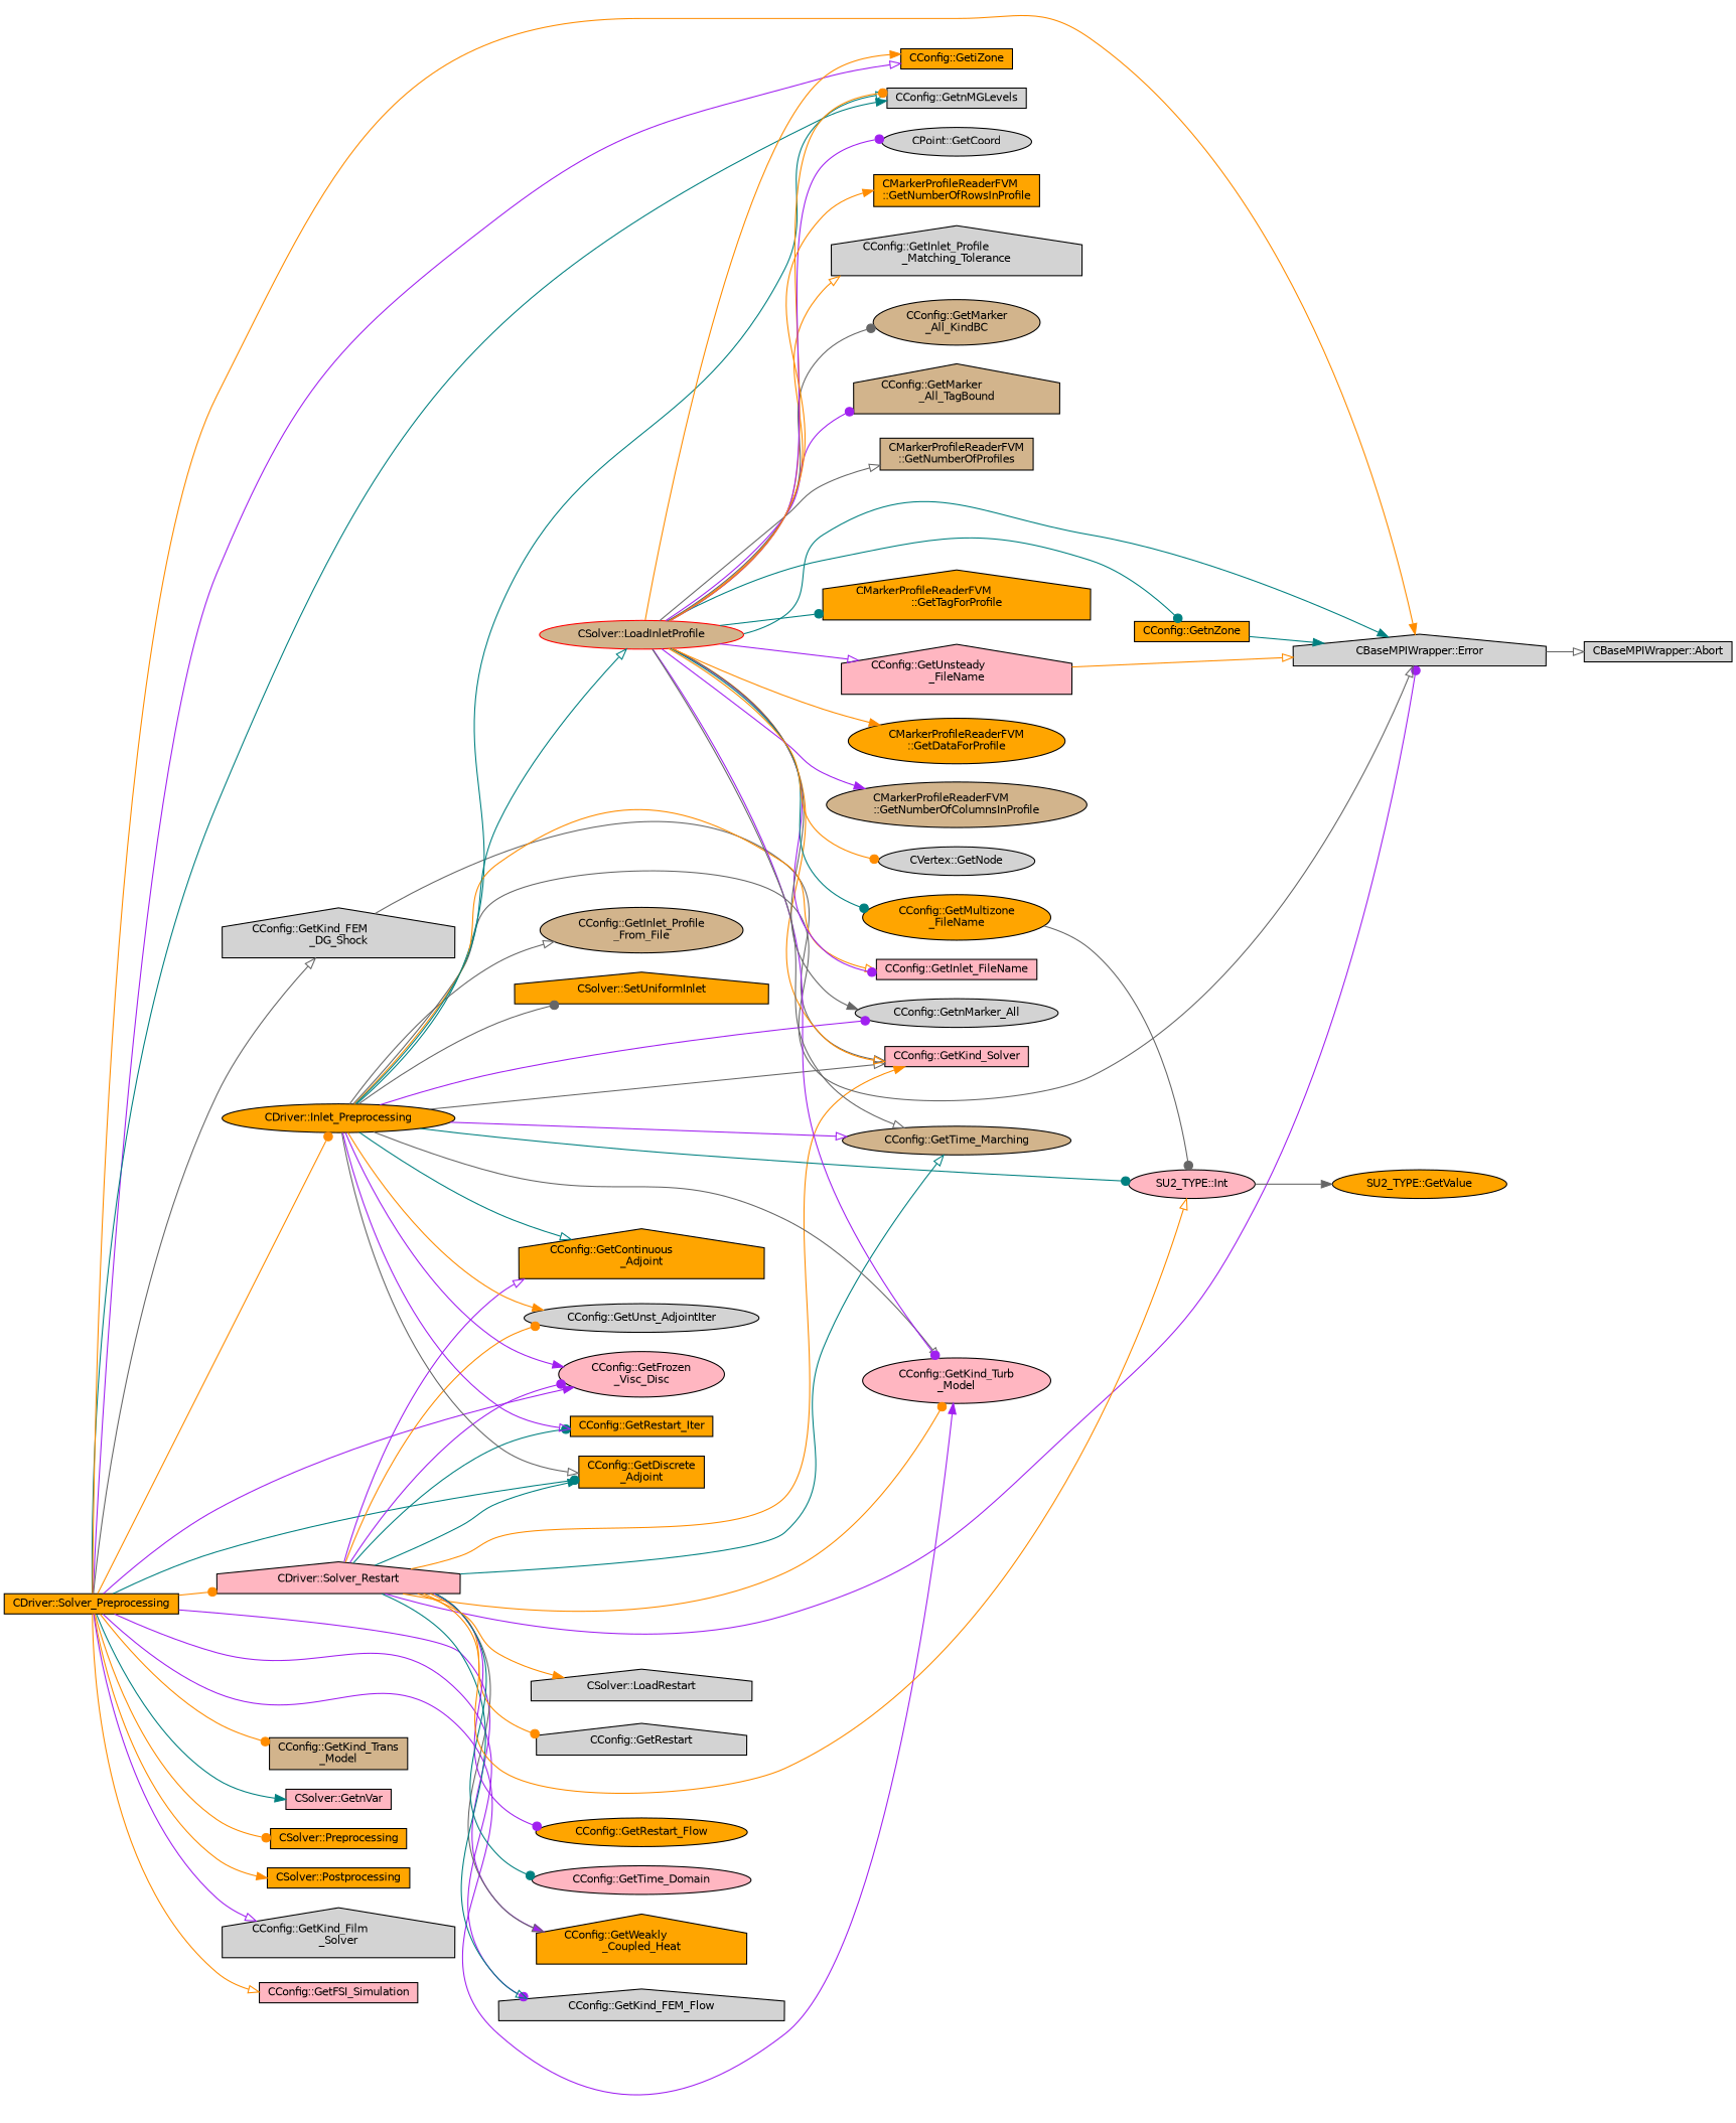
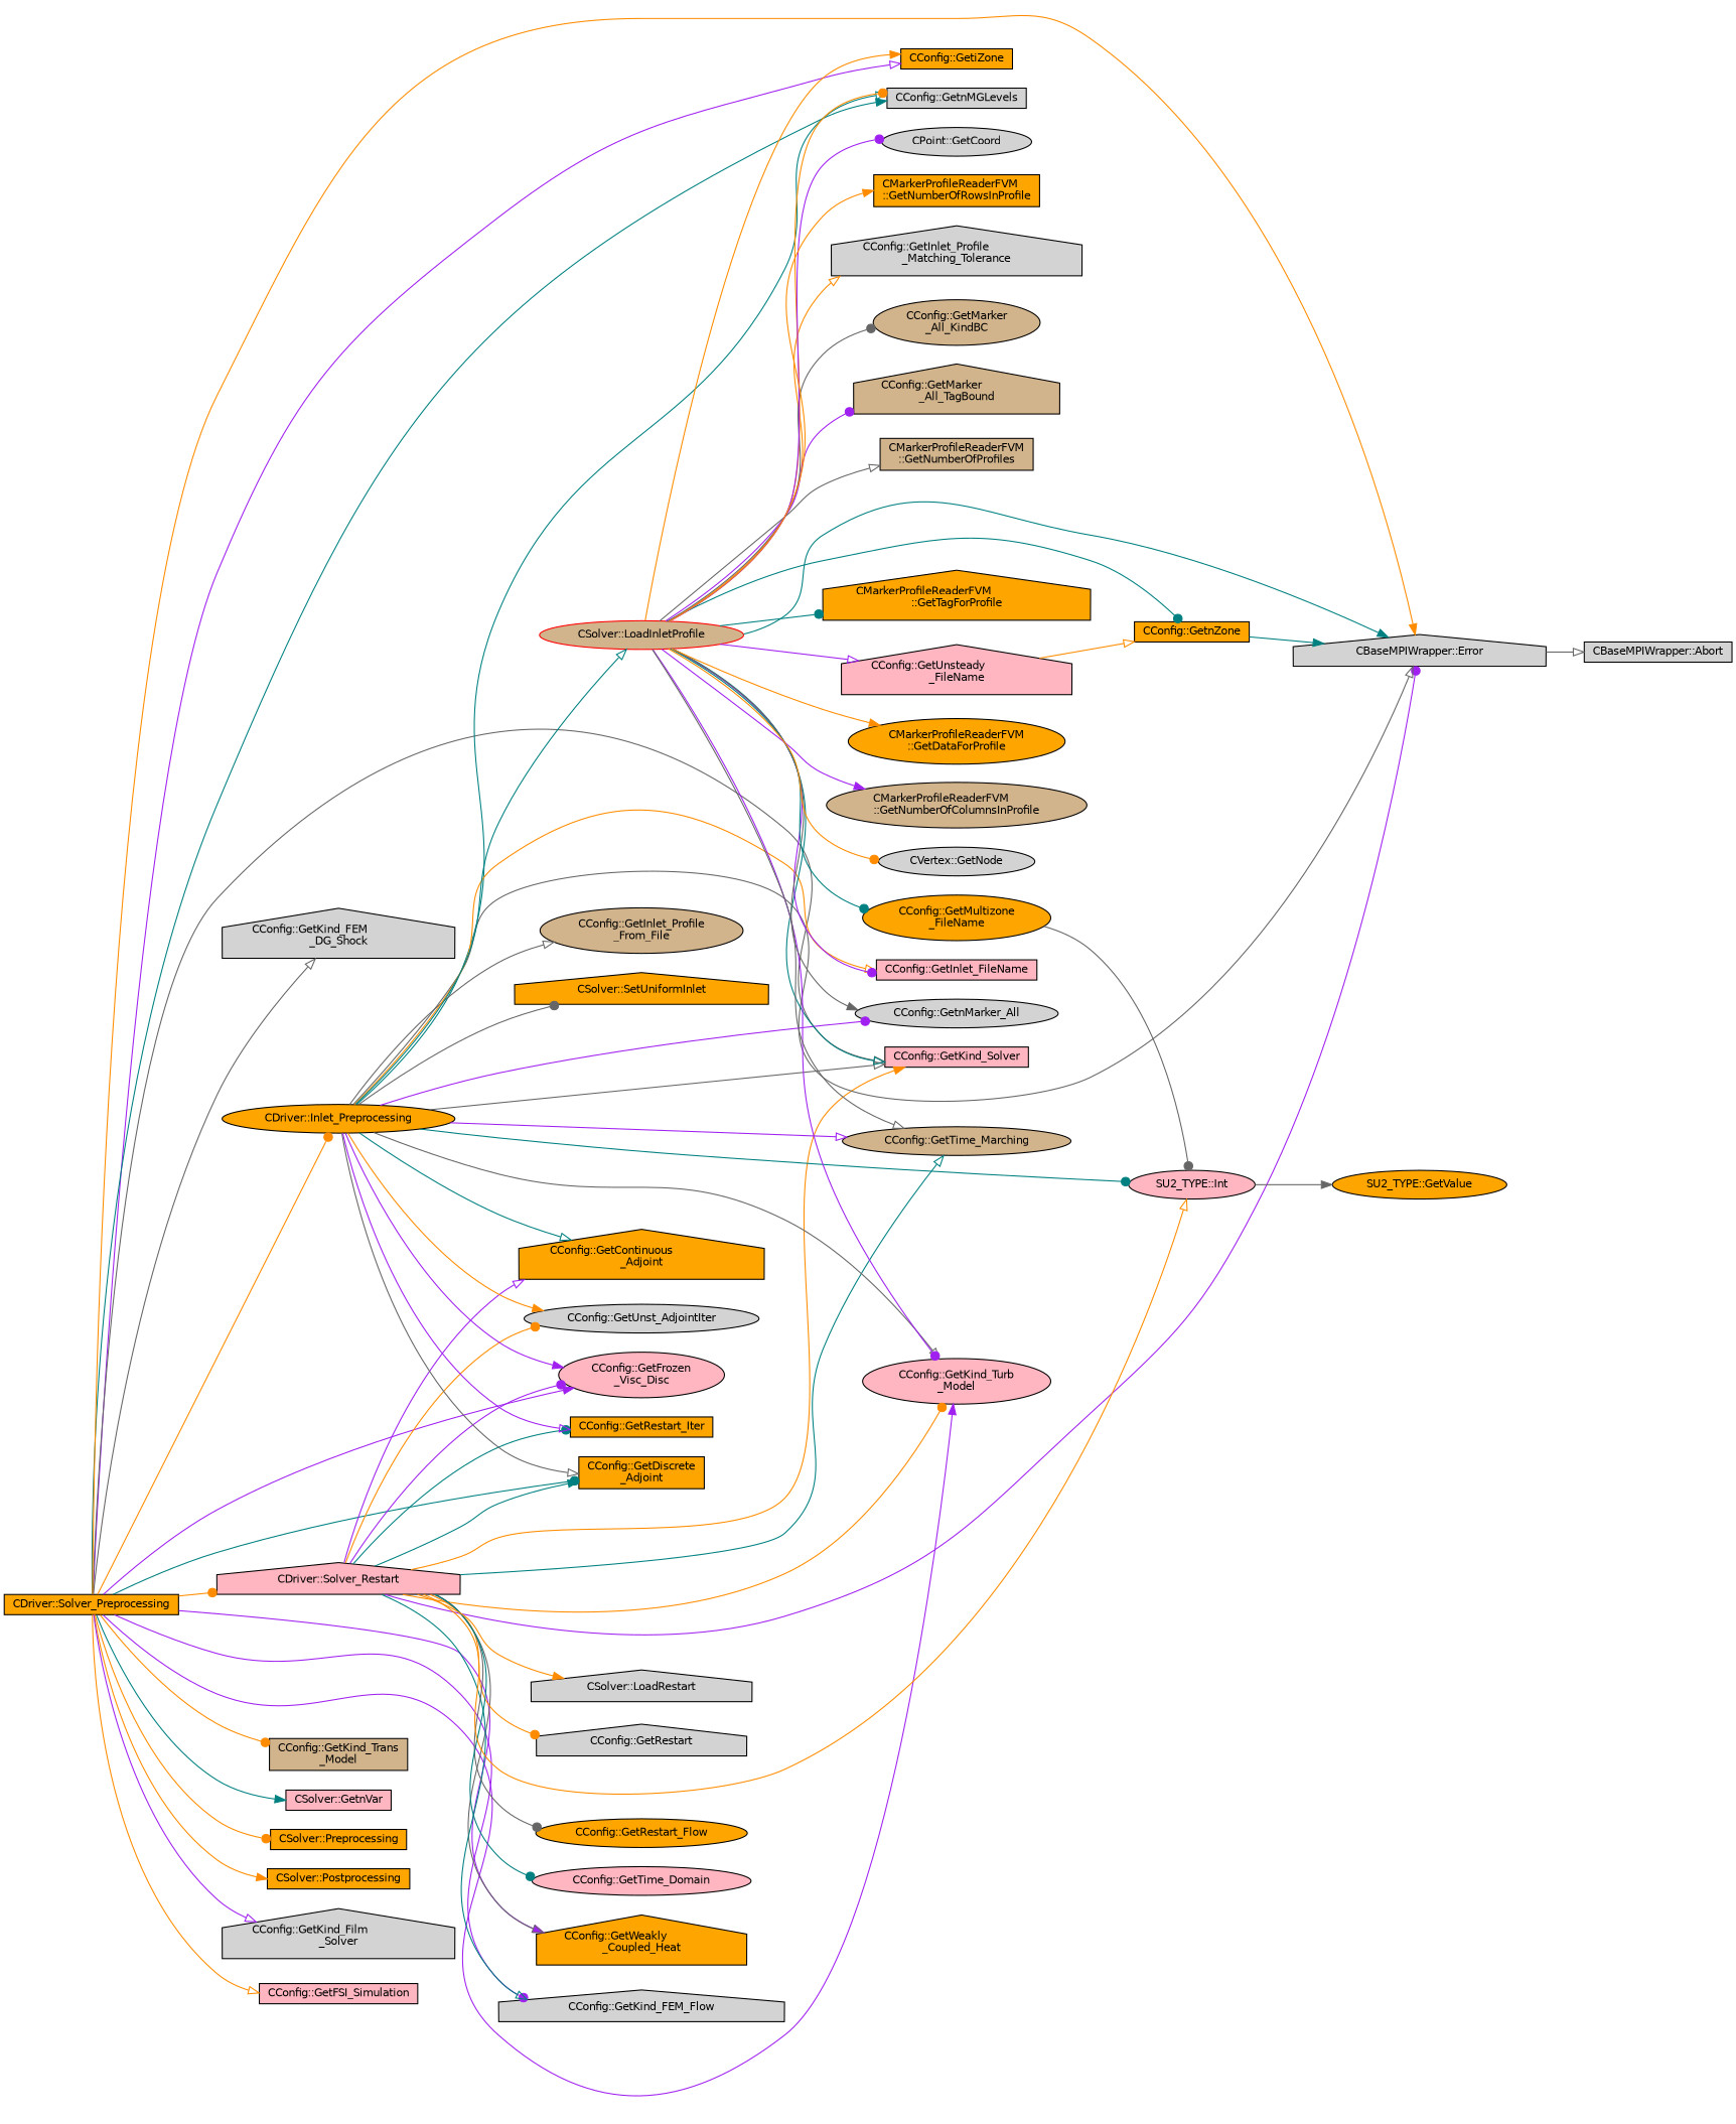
  digraph {
    rankdir=LR
    node [color=black fillcolor=orange fontname=Helvetica fontsize=10 shape=ellipse style=filled]
    edge [arrowhead=onormal color=darkorange fontname=Helvetica fontsize=10 labelfontname=Helvetica labelfontsize=10 style=solid]
    n1 [fontcolor=black height=0.2 label="CDriver::Solver_Preprocessing" shape=box width=0.4]
    n2 [height=0.2 label="CConfig::GetiZone" shape=box width=0.4]
    n3 [fillcolor=lightgrey height=0.2 label="CConfig::GetnMGLevels" shape=box width=0.4]
    n4 [fillcolor=lightpink height=0.2 label="CConfig::GetKind_Solver" shape=box width=0.4]
    n5 [height=0.2 label="CConfig::GetWeakly\l_Coupled_Heat" shape=house width=0.4]
    n6 [fillcolor=tan height=0.2 label="CConfig::GetKind_Trans\l_Model" shape=box width=0.4]
    n7 [fillcolor=lightpink height=0.2 label="CConfig::GetKind_Turb\l_Model" width=0.4]
    n8 [fillcolor=lightpink height=0.2 label="CConfig::GetFrozen\l_Visc_Disc" width=0.4]
    n9 [fillcolor=lightgrey height=0.2 label="CConfig::GetKind_FEM_Flow" shape=house width=0.4]
    n10 [fillcolor=lightgrey height=0.2 label="CConfig::GetKind_FEM\l_DG_Shock" shape=house width=0.4]
    n11 [fillcolor=lightgrey height=0.2 label="CBaseMPIWrapper::Error" shape=house width=0.4]
    n12 [fillcolor=lightpink height=0.2 label="CSolver::GetnVar" shape=box width=0.4]
    n13 [height=0.2 label="CSolver::Preprocessing" shape=box width=0.4]
    n14 [height=0.2 label="CSolver::Postprocessing" shape=box width=0.4]
    n15 [fillcolor=lightgrey height=0.2 label="CConfig::GetKind_Film\l_Solver" shape=house width=0.4]
    n16 [height=0.2 label="CConfig::GetDiscrete\l_Adjoint" shape=box width=0.4]
    n17 [fillcolor=lightpink height=0.2 label="CConfig::GetFSI_Simulation" shape=box width=0.4]
    n18 [fillcolor=lightpink height=0.2 label="CDriver::Solver_Restart" shape=house width=0.4]
    n19 [height=0.2 label="CDriver::Inlet_Preprocessing" width=0.4]
    n20 [fillcolor=lightgrey height=0.2 label="CBaseMPIWrapper::Abort" shape=box width=0.4]
    n21 [fillcolor=lightgrey height=0.2 label="CConfig::GetRestart" shape=house width=0.4]
    n22 [height=0.2 label="CConfig::GetRestart_Flow" width=0.4]
    n23 [fillcolor=tan height=0.2 label="CConfig::GetTime_Marching" width=0.4]
    n24 [height=0.2 label="CConfig::GetContinuous\l_Adjoint" shape=house width=0.4]
    n25 [fillcolor=lightpink height=0.2 label="CConfig::GetTime_Domain" width=0.4]
    n26 [fillcolor=lightpink height=0.2 label="SU2_TYPE::Int" width=0.4]
    n27 [fillcolor=lightgrey height=0.2 label="CConfig::GetUnst_AdjointIter" width=0.4]
    n28 [height=0.2 label="CConfig::GetRestart_Iter" shape=box width=0.4]
    n29 [fillcolor=lightgrey height=0.2 label="CSolver::LoadRestart" shape=house width=0.4]
    n30 [fillcolor=tan height=0.2 label="CConfig::GetInlet_Profile\l_From_File" width=0.4]
    n31 [fillcolor=lightpink height=0.2 label="CConfig::GetInlet_FileName" shape=box width=0.4]
    n32 [color=red fillcolor=tan height=0.2 label="CSolver::LoadInletProfile" width=0.4]
    n33 [fillcolor=lightgrey height=0.2 label="CConfig::GetnMarker_All" width=0.4]
    n34 [height=0.2 label="CSolver::SetUniformInlet" shape=house width=0.4]
    n35 [height=0.2 label="SU2_TYPE::GetValue" width=0.4]
    n36 [height=0.2 label="CConfig::GetnZone" shape=box width=0.4]
    n37 [height=0.2 label="CConfig::GetMultizone\l_FileName" width=0.4]
    n38 [fillcolor=lightpink height=0.2 label="CConfig::GetUnsteady\l_FileName" shape=house width=0.4]
    n39 [fillcolor=lightgrey height=0.2 label="CConfig::GetInlet_Profile\l_Matching_Tolerance" shape=house width=0.4]
    n40 [fillcolor=tan height=0.2 label="CConfig::GetMarker\l_All_KindBC" width=0.4]
    n41 [fillcolor=tan height=0.2 label="CConfig::GetMarker\l_All_TagBound" shape=house width=0.4]
    n42 [fillcolor=tan height=0.2 label="CMarkerProfileReaderFVM\l::GetNumberOfProfiles" shape=box width=0.4]
    n43 [height=0.2 label="CMarkerProfileReaderFVM\l::GetTagForProfile" shape=house width=0.4]
    n44 [height=0.2 label="CMarkerProfileReaderFVM\l::GetDataForProfile" width=0.4]
    n45 [fillcolor=tan height=0.2 label="CMarkerProfileReaderFVM\l::GetNumberOfColumnsInProfile" width=0.4]
    n46 [fillcolor=lightgrey height=0.2 label="CVertex::GetNode" width=0.4]
    n47 [fillcolor=lightgrey height=0.2 label="CPoint::GetCoord" width=0.4]
    n48 [height=0.2 label="CMarkerProfileReaderFVM\l::GetNumberOfRowsInProfile" shape=box width=0.4]
    n1 -> n2 [color=purple]
    n1 -> n3 [arrowhead=normal color=teal]
-   n10 -> n4 [color=gray40]
+   n1 -> n4 [color=gray40]
    n1 -> n5 [arrowhead=normal color=purple]
    n1 -> n6 [arrowhead=dot]
    n1 -> n7 [arrowhead=normal color=purple]
    n1 -> n8 [arrowhead=normal color=purple]
    n1 -> n9 [arrowhead=dot color=purple]
    n1 -> n10 [color=gray40]
    n1 -> n11 [arrowhead=normal]
    n1 -> n12 [arrowhead=normal color=teal]
    n1 -> n13 [arrowhead=dot]
    n1 -> n14 [arrowhead=normal]
    n1 -> n15 [color=purple]
    n1 -> n16 [arrowhead=dot color=teal]
    n1 -> n17
    n1 -> n18 [arrowhead=dot]
    n1 -> n19 [arrowhead=dot]
    n11 -> n20 [color=gray40]
    n18 -> n4 [arrowhead=normal]
    n18 -> n5 [color=gray40]
    n18 -> n7 [arrowhead=dot]
    n18 -> n8 [arrowhead=dot color=purple]
    n18 -> n9 [color=teal]
    n18 -> n11 [arrowhead=dot color=purple]
    n18 -> n16 [arrowhead=normal color=teal]
    n18 -> n21 [arrowhead=dot]
-   n18 -> n22 [arrowhead=dot color=purple]
+   n18 -> n22 [arrowhead=dot color=gray40]
    n18 -> n23 [color=teal]
    n18 -> n24 [color=purple]
    n18 -> n25 [arrowhead=dot color=teal]
    n18 -> n26
    n18 -> n27 [arrowhead=dot]
    n18 -> n28 [arrowhead=dot color=teal]
    n18 -> n29 [arrowhead=normal]
    n19 -> n3 [color=teal]
    n19 -> n4 [color=gray40]
    n19 -> n7 [color=gray40]
    n19 -> n8 [arrowhead=normal color=purple]
    n19 -> n11 [color=gray40]
    n19 -> n16 [color=gray40]
    n19 -> n23 [color=purple]
    n19 -> n24 [color=teal]
    n19 -> n26 [arrowhead=dot color=teal]
    n19 -> n27 [arrowhead=normal]
    n19 -> n28 [color=purple]
    n19 -> n30 [color=gray40]
    n19 -> n31
    n19 -> n32 [color=teal]
    n19 -> n33 [arrowhead=dot color=purple]
    n19 -> n34 [arrowhead=dot color=gray40]
    n26 -> n35 [arrowhead=normal color=gray40]
    n32 -> n2 [arrowhead=normal]
    n32 -> n3 [arrowhead=dot]
-   n32 -> n4
+   n32 -> n4 [color=teal]
    n32 -> n7 [arrowhead=dot color=purple]
    n32 -> n11 [arrowhead=normal color=teal]
    n32 -> n23 [color=gray40]
    n32 -> n31 [arrowhead=dot color=purple]
    n32 -> n33 [arrowhead=normal color=gray40]
    n32 -> n36 [arrowhead=dot color=teal]
    n32 -> n37 [arrowhead=dot color=teal]
    n32 -> n38 [color=purple]
    n32 -> n39
    n32 -> n40 [arrowhead=dot color=gray40]
    n32 -> n41 [arrowhead=dot color=purple]
    n32 -> n42 [color=gray40]
    n32 -> n43 [arrowhead=dot color=teal]
    n32 -> n44 [arrowhead=normal]
    n32 -> n45 [arrowhead=normal color=purple]
    n32 -> n46 [arrowhead=dot]
    n32 -> n47 [arrowhead=dot color=purple]
    n32 -> n48 [arrowhead=normal]
    n36 -> n11 [arrowhead=normal color=teal]
    n37 -> n26 [arrowhead=dot color=gray40]
-   n38 -> n11
+   n38 -> n36
  }
